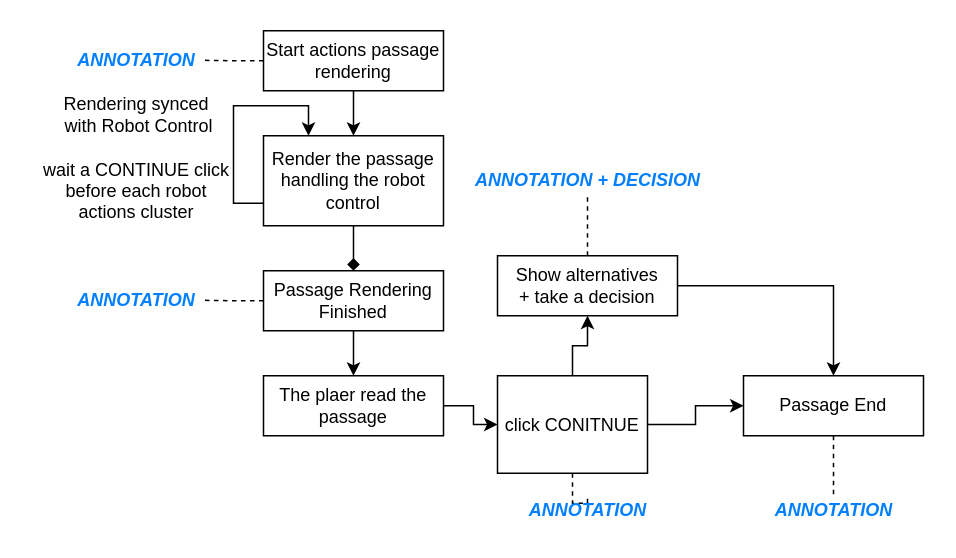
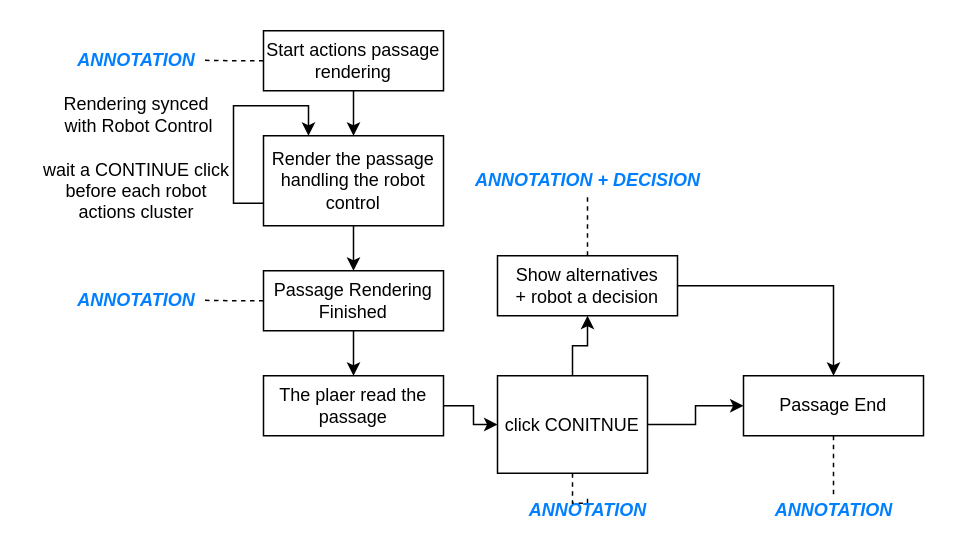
  <mxCell id="0" />
  <mxCell id="1" parent="0" />
  <mxCell id="2" style="edgeStyle=orthogonalEdgeStyle;rounded=0;orthogonalLoop=1;jettySize=auto;html=1;exitX=0.5;exitY=1;exitDx=0;exitDy=0;entryX=0.5;entryY=0;entryDx=0;entryDy=0;" edge="1" parent="1" source="4" target="6"><mxGeometry relative="1" as="geometry" /></mxCell>
  <mxCell id="3" style="edgeStyle=orthogonalEdgeStyle;rounded=0;orthogonalLoop=1;jettySize=auto;html=1;exitX=0;exitY=0.5;exitDx=0;exitDy=0;endArrow=none;endFill=0;dashed=1;" edge="1" parent="1" source="4"><mxGeometry relative="1" as="geometry"><mxPoint x="135" y="39.69" as="targetPoint" /></mxGeometry></mxCell>
  <mxCell id="4" value="Start actions passage rendering" style="rounded=0;whiteSpace=wrap;html=1;" vertex="1" parent="1"><mxGeometry x="175" y="20" width="120" height="40" as="geometry" /></mxCell>
- <mxCell id="5" value="" style="edgeStyle=orthogonalEdgeStyle;rounded=0;orthogonalLoop=1;jettySize=auto;html=1;endArrow=diamond;" edge="1" parent="1" source="6" target="12"><mxGeometry relative="1" as="geometry" /></mxCell>
+ <mxCell id="5" value="" style="edgeStyle=orthogonalEdgeStyle;rounded=0;orthogonalLoop=1;jettySize=auto;html=1;" edge="1" parent="1" source="6" target="12"><mxGeometry relative="1" as="geometry" /></mxCell>
  <mxCell id="6" value="Render the passage handling the robot control" style="rounded=0;whiteSpace=wrap;html=1;" vertex="1" parent="1"><mxGeometry x="175" y="90" width="120" height="60" as="geometry" /></mxCell>
  <mxCell id="7" style="edgeStyle=orthogonalEdgeStyle;rounded=0;orthogonalLoop=1;jettySize=auto;html=1;exitX=0;exitY=0.75;exitDx=0;exitDy=0;entryX=0.25;entryY=0;entryDx=0;entryDy=0;" edge="1" parent="1" source="6" target="6"><mxGeometry relative="1" as="geometry"><Array as="points"><mxPoint x="155" y="135" /><mxPoint x="155" y="70" /><mxPoint x="205" y="70" /></Array></mxGeometry></mxCell>
  <mxCell id="8" value="Rendering synced&lt;br&gt;&amp;nbsp;with Robot Control&lt;br&gt;&lt;br&gt;wait a CONTINUE click&lt;br&gt;before each robot&lt;br&gt;actions cluster" style="text;html=1;align=center;verticalAlign=middle;resizable=0;points=[];autosize=1;" vertex="1" parent="1"><mxGeometry x="20" y="60" width="140" height="90" as="geometry" /></mxCell>
  <mxCell id="9" value="ANNOTATION" style="text;html=1;align=center;verticalAlign=middle;resizable=0;points=[];autosize=1;fontStyle=3;fontColor=#007FFF;" vertex="1" parent="1"><mxGeometry x="45" y="30" width="90" height="20" as="geometry" /></mxCell>
  <mxCell id="10" style="edgeStyle=orthogonalEdgeStyle;rounded=0;orthogonalLoop=1;jettySize=auto;html=1;exitX=0;exitY=0.5;exitDx=0;exitDy=0;dashed=1;endArrow=none;endFill=0;" edge="1" parent="1" source="12"><mxGeometry relative="1" as="geometry"><mxPoint x="135" y="199.69" as="targetPoint" /></mxGeometry></mxCell>
  <mxCell id="11" value="" style="edgeStyle=orthogonalEdgeStyle;rounded=0;orthogonalLoop=1;jettySize=auto;html=1;" edge="1" parent="1" source="12" target="15"><mxGeometry relative="1" as="geometry" /></mxCell>
  <mxCell id="12" value="Passage Rendering Finished" style="rounded=0;whiteSpace=wrap;html=1;" vertex="1" parent="1"><mxGeometry x="175" y="180" width="120" height="40" as="geometry" /></mxCell>
  <mxCell id="13" value="ANNOTATION" style="text;html=1;align=center;verticalAlign=middle;resizable=0;points=[];autosize=1;fontStyle=3;fontColor=#007FFF;" vertex="1" parent="1"><mxGeometry x="45" y="190" width="90" height="20" as="geometry" /></mxCell>
  <mxCell id="14" style="edgeStyle=orthogonalEdgeStyle;rounded=0;orthogonalLoop=1;jettySize=auto;html=1;exitX=1;exitY=0.5;exitDx=0;exitDy=0;" edge="1" parent="1" source="15" target="19"><mxGeometry relative="1" as="geometry" /></mxCell>
  <mxCell id="15" value="The plaer read the passage" style="rounded=0;whiteSpace=wrap;html=1;" vertex="1" parent="1"><mxGeometry x="175" y="250" width="120" height="40" as="geometry" /></mxCell>
  <mxCell id="16" style="edgeStyle=orthogonalEdgeStyle;rounded=0;orthogonalLoop=1;jettySize=auto;html=1;endArrow=none;endFill=0;dashed=1;entryX=0.5;entryY=0;entryDx=0;entryDy=0;entryPerimeter=0;" edge="1" parent="1" source="19" target="20"><mxGeometry relative="1" as="geometry"><mxPoint x="391" y="320" as="targetPoint" /></mxGeometry></mxCell>
  <mxCell id="17" style="edgeStyle=orthogonalEdgeStyle;rounded=0;orthogonalLoop=1;jettySize=auto;html=1;entryX=0;entryY=0.5;entryDx=0;entryDy=0;" edge="1" parent="1" source="19" target="22"><mxGeometry relative="1" as="geometry" /></mxCell>
  <mxCell id="18" style="edgeStyle=orthogonalEdgeStyle;rounded=0;orthogonalLoop=1;jettySize=auto;html=1;entryX=0.5;entryY=1;entryDx=0;entryDy=0;" edge="1" parent="1" source="19" target="25"><mxGeometry relative="1" as="geometry" /></mxCell>
  <mxCell id="19" value="click CONITNUE" style="rounded=0;whiteSpace=wrap;html=1;" vertex="1" parent="1"><mxGeometry x="331" y="250" width="100" height="65" as="geometry" /></mxCell>
  <mxCell id="20" value="ANNOTATION" style="text;html=1;align=center;verticalAlign=middle;resizable=0;points=[];autosize=1;fontStyle=3;fontColor=#007FFF;" vertex="1" parent="1"><mxGeometry x="346" y="330" width="90" height="20" as="geometry" /></mxCell>
  <mxCell id="21" style="edgeStyle=orthogonalEdgeStyle;rounded=0;orthogonalLoop=1;jettySize=auto;html=1;dashed=1;endArrow=none;endFill=0;" edge="1" parent="1" source="22" target="26"><mxGeometry relative="1" as="geometry"><mxPoint x="555" y="320" as="targetPoint" /></mxGeometry></mxCell>
  <mxCell id="22" value="Passage End" style="rounded=0;whiteSpace=wrap;html=1;" vertex="1" parent="1"><mxGeometry x="495" y="250" width="120" height="40" as="geometry" /></mxCell>
  <mxCell id="23" style="edgeStyle=orthogonalEdgeStyle;rounded=0;orthogonalLoop=1;jettySize=auto;html=1;dashed=1;endArrow=none;endFill=0;" edge="1" parent="1" source="25" target="27"><mxGeometry relative="1" as="geometry"><mxPoint x="391" y="140" as="targetPoint" /></mxGeometry></mxCell>
  <mxCell id="24" style="edgeStyle=orthogonalEdgeStyle;rounded=0;orthogonalLoop=1;jettySize=auto;html=1;" edge="1" parent="1" source="25" target="22"><mxGeometry relative="1" as="geometry" /></mxCell>
- <mxCell id="25" value="Show alternatives&lt;br&gt;+ take a decision" style="rounded=0;whiteSpace=wrap;html=1;" vertex="1" parent="1"><mxGeometry x="331" y="170" width="120" height="40" as="geometry" /></mxCell>
+ <mxCell id="25" value="Show alternatives&lt;br&gt;+ robot a decision" style="rounded=0;whiteSpace=wrap;html=1;" vertex="1" parent="1"><mxGeometry x="331" y="170" width="120" height="40" as="geometry" /></mxCell>
  <mxCell id="26" value="ANNOTATION" style="text;html=1;align=center;verticalAlign=middle;resizable=0;points=[];autosize=1;fontStyle=3;fontColor=#007FFF;" vertex="1" parent="1"><mxGeometry x="510" y="330" width="90" height="20" as="geometry" /></mxCell>
  <mxCell id="27" value="ANNOTATION + DECISION" style="text;html=1;align=center;verticalAlign=middle;resizable=0;points=[];autosize=1;fontStyle=3;fontColor=#007FFF;" vertex="1" parent="1"><mxGeometry x="306" y="110" width="170" height="20" as="geometry" /></mxCell>
